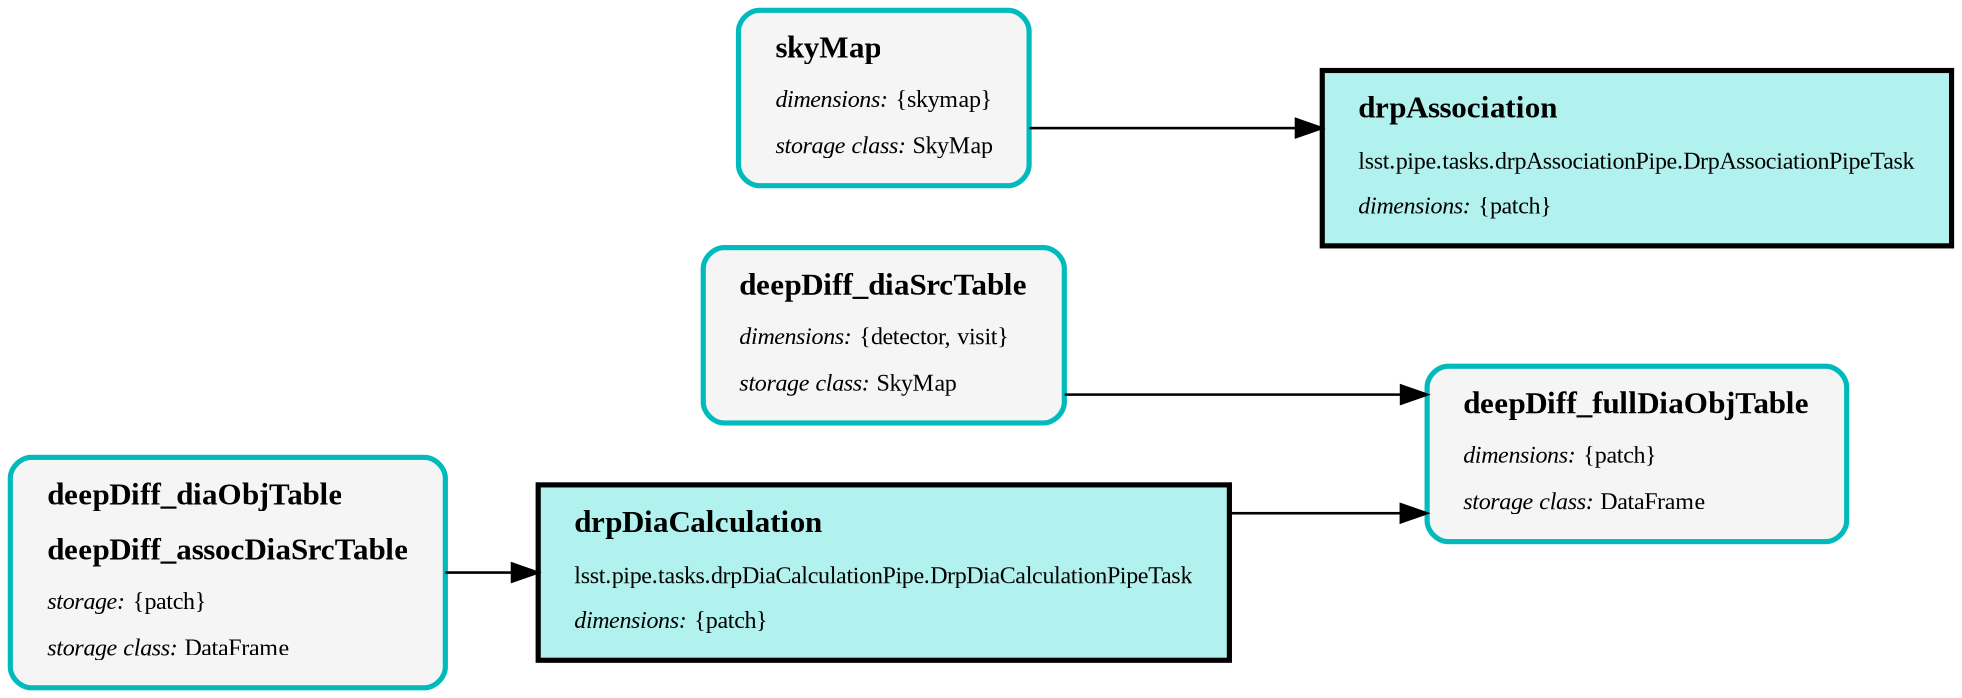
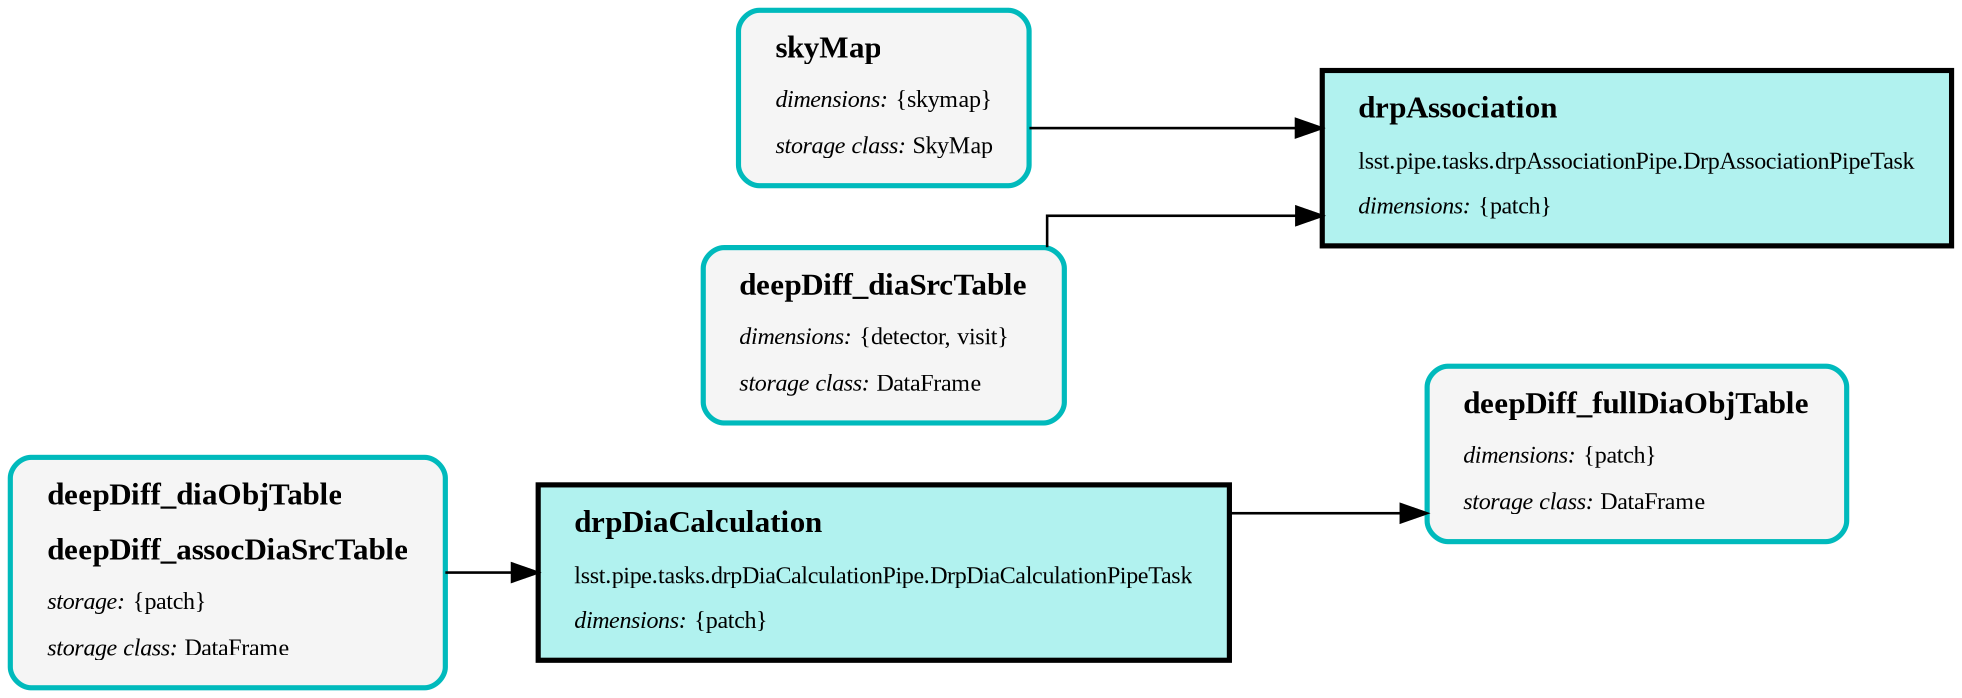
  digraph {
    fontname="Liberation Serif"
    nodesep=0.5
    rankdir=LR
    ranksep=0.75
    splines=ortho
    node [color="#00BABC" fillcolor="#F5F5F5" fontname="Liberation Serif" fontsize=14 margin="0.2,0.1" penwidth=3 shape=box style="rounded,filled,bold"]
    edge [arrowsize=1.5 color=black fontname="Liberation Serif" penwidth=1.5]
    n1 [color=black fillcolor="#B1F2EF" label=<<TABLE BORDER="0" CELLPADDING="5"><TR><TD ALIGN="LEFT"><B><FONT POINT-SIZE="18">drpAssociation</FONT></B></TD></TR><TR><TD ALIGN="LEFT">lsst.pipe.tasks.drpAssociationPipe.DrpAssociationPipeTask</TD></TR><TR><TD ALIGN="LEFT"><I>dimensions:</I>&nbsp;{patch}</TD></TR></TABLE>> style=filled]
    n2 [label=<<TABLE BORDER="0" CELLPADDING="5"><TR><TD ALIGN="LEFT"><B><FONT POINT-SIZE="18">deepDiff_diaObjTable</FONT></B></TD></TR><TR><TD ALIGN="LEFT"><B><FONT POINT-SIZE="18">deepDiff_assocDiaSrcTable</FONT></B></TD></TR><TR><TD ALIGN="LEFT"><I>storage:</I>&nbsp;{patch}</TD></TR><TR><TD ALIGN="LEFT"><I>storage class:</I>&nbsp;DataFrame</TD></TR></TABLE>>]
    n3 [color=black fillcolor="#B1F2EF" label=<<TABLE BORDER="0" CELLPADDING="5"><TR><TD ALIGN="LEFT"><B><FONT POINT-SIZE="18">drpDiaCalculation</FONT></B></TD></TR><TR><TD ALIGN="LEFT">lsst.pipe.tasks.drpDiaCalculationPipe.DrpDiaCalculationPipeTask</TD></TR><TR><TD ALIGN="LEFT"><I>dimensions:</I>&nbsp;{patch}</TD></TR></TABLE>> style=filled]
    n4 [label=<<TABLE BORDER="0" CELLPADDING="5"><TR><TD ALIGN="LEFT"><B><FONT POINT-SIZE="18">skyMap</FONT></B></TD></TR><TR><TD ALIGN="LEFT"><I>dimensions:</I>&nbsp;{skymap}</TD></TR><TR><TD ALIGN="LEFT"><I>storage class:</I>&nbsp;SkyMap</TD></TR></TABLE>>]
-   n5 [label=<<TABLE BORDER="0" CELLPADDING="5"><TR><TD ALIGN="LEFT"><B><FONT POINT-SIZE="18">deepDiff_diaSrcTable</FONT></B></TD></TR><TR><TD ALIGN="LEFT"><I>dimensions:</I>&nbsp;{detector, visit}</TD></TR><TR><TD ALIGN="LEFT"><I>storage class:</I>&nbsp;SkyMap</TD></TR></TABLE>>]
+   n5 [label=<<TABLE BORDER="0" CELLPADDING="5"><TR><TD ALIGN="LEFT"><B><FONT POINT-SIZE="18">deepDiff_diaSrcTable</FONT></B></TD></TR><TR><TD ALIGN="LEFT"><I>dimensions:</I>&nbsp;{detector, visit}</TD></TR><TR><TD ALIGN="LEFT"><I>storage class:</I>&nbsp;DataFrame</TD></TR></TABLE>>]
    n6 [label=<<TABLE BORDER="0" CELLPADDING="5"><TR><TD ALIGN="LEFT"><B><FONT POINT-SIZE="18">deepDiff_fullDiaObjTable</FONT></B></TD></TR><TR><TD ALIGN="LEFT"><I>dimensions:</I>&nbsp;{patch}</TD></TR><TR><TD ALIGN="LEFT"><I>storage class:</I>&nbsp;DataFrame</TD></TR></TABLE>>]
    n2 -> n3
    n3 -> n6
    n4 -> n1
-   n5 -> n6
+   n5 -> n1
  }
